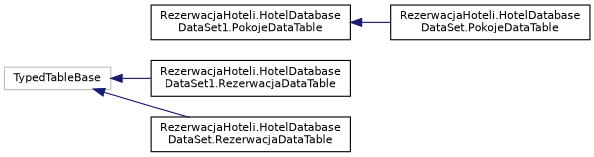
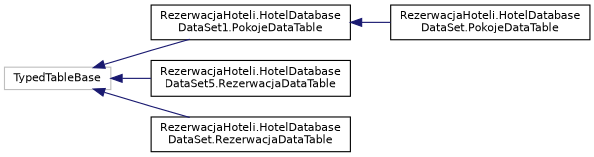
  digraph {
    rankdir=LR
    node [color=black fillcolor=white fontname=Helvetica fontsize=10 shape=record style=filled]
    edge [color=midnightblue dir=back fontname=Helvetica fontsize=10 labelfontname=Helvetica labelfontsize=10 style=solid]
    n1 [color=grey75 height=0.2 label=TypedTableBase width=0.4]
    n2 [height=0.2 label="RezerwacjaHoteli.HotelDatabase\lDataSet1.PokojeDataTable" width=0.4]
-   n3 [height=0.2 label="RezerwacjaHoteli.HotelDatabase\lDataSet1.RezerwacjaDataTable" width=0.4]
+   n3 [height=0.2 label="RezerwacjaHoteli.HotelDatabase\lDataSet5.RezerwacjaDataTable" width=0.4]
    n4 [height=0.2 label="RezerwacjaHoteli.HotelDatabase\lDataSet.RezerwacjaDataTable" width=0.4]
    n5 [height=0.2 label="RezerwacjaHoteli.HotelDatabase\lDataSet.PokojeDataTable" width=0.4]
+   n1 -> n2
    n1 -> n3
    n1 -> n4
    n2 -> n5
  }
